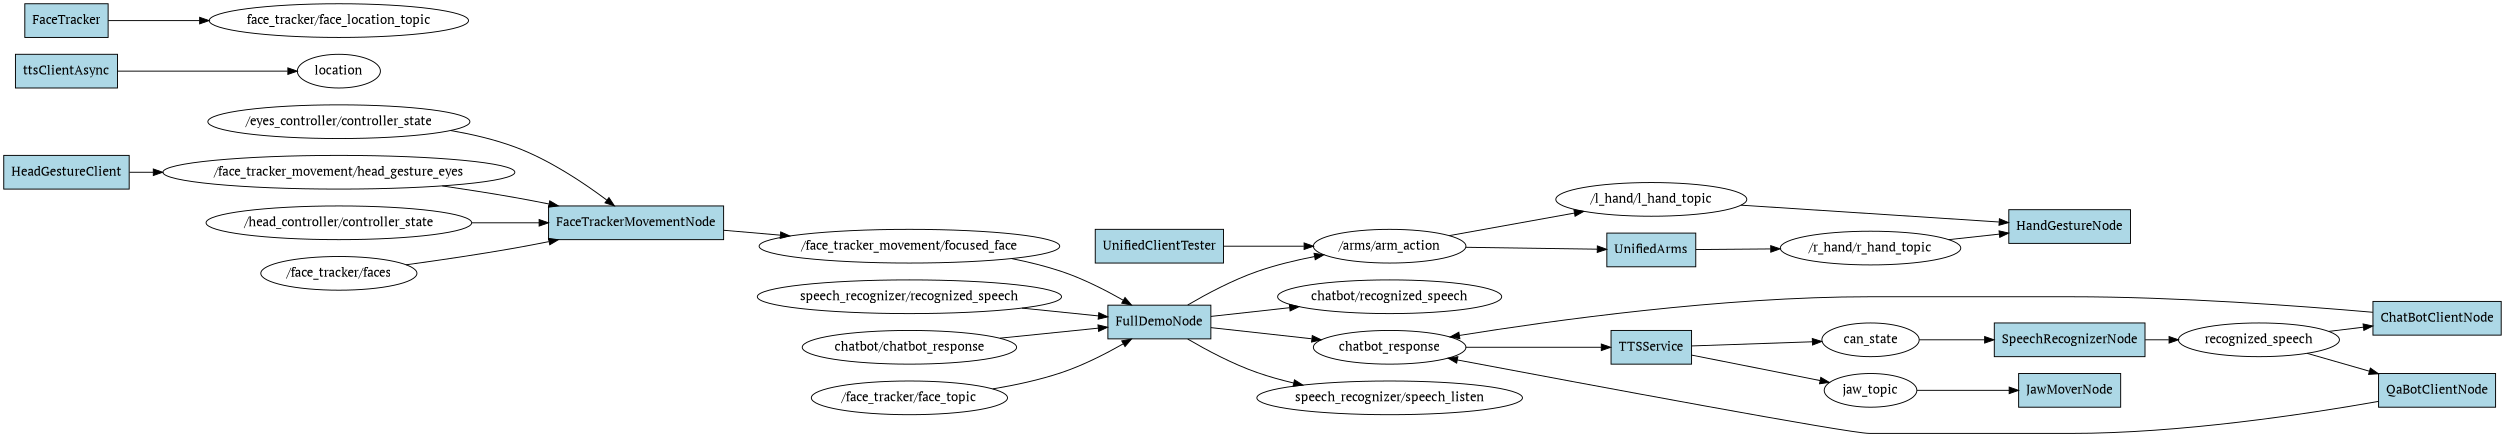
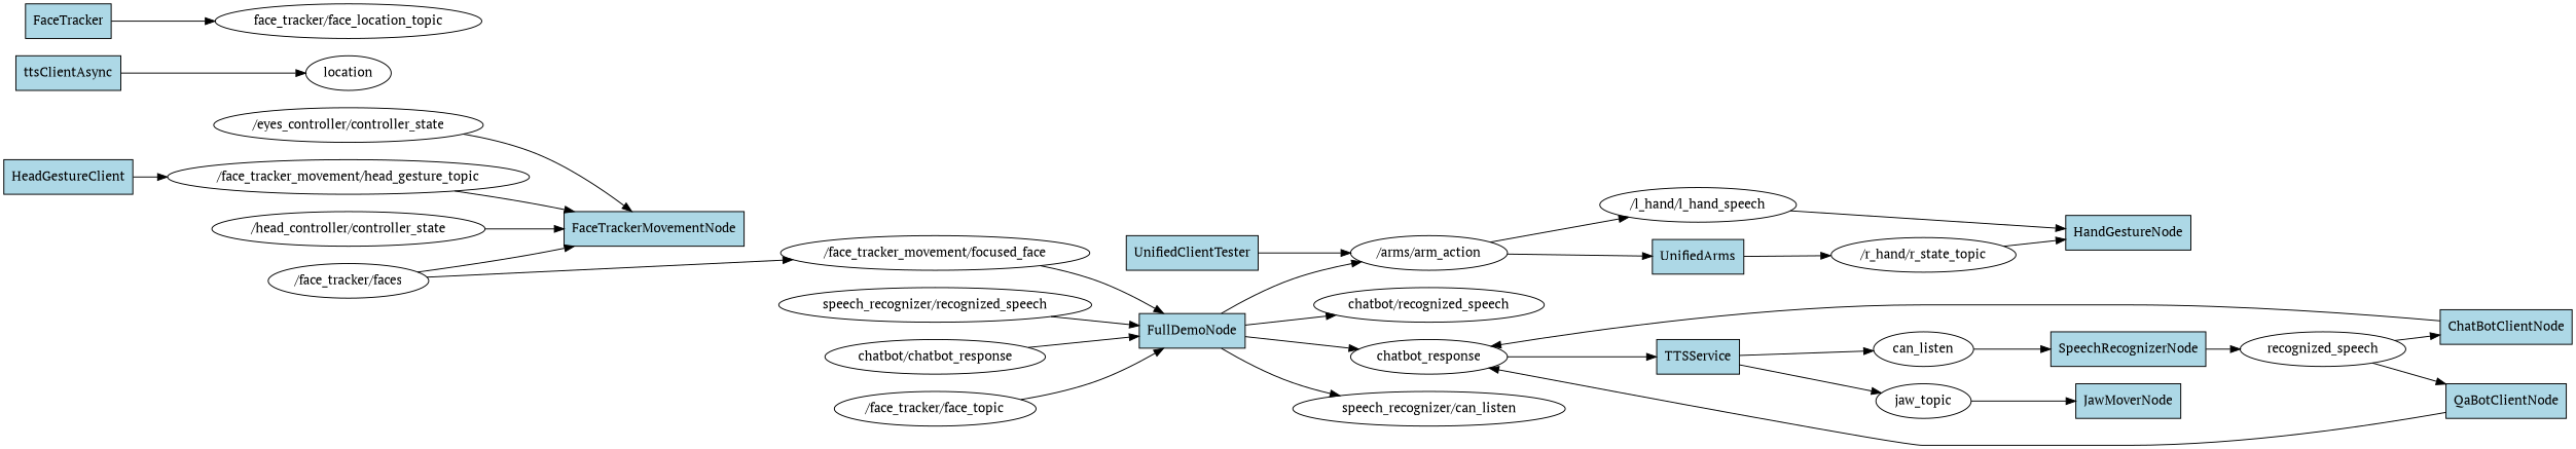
  digraph {
    fontname="PT Serif"
    rankdir=LR
    node [fillcolor=white fontname="PT Serif" shape=ellipse style=filled]
    edge [fontname="PT Serif"]
    UnifiedArms [fillcolor=lightblue shape=box]
    "/arms/arm_action"
-   "/l_hand/l_hand_topic"
-   "/r_hand/r_hand_topic"
+   "/l_hand/l_hand_topic" [label="/l_hand/l_hand_speech"]
+   "/r_hand/r_hand_topic" [label="/r_hand/r_state_topic"]
    FullDemoNode [fillcolor=lightblue shape=box]
    chatbot_response
-   "speech_recognizer/can_listen" [label="speech_recognizer/speech_listen"]
+   "speech_recognizer/can_listen"
    "chatbot/recognized_speech"
    TTSService [fillcolor=lightblue shape=box]
    UnifiedClientTester [fillcolor=lightblue shape=box]
    HandGestureNode [fillcolor=lightblue shape=box]
    FaceTrackerMovementNode [fillcolor=lightblue shape=box]
-   "/face_tracker_movement/head_gesture_topic" [label="/face_tracker_movement/head_gesture_eyes"]
+   "/face_tracker_movement/head_gesture_topic"
    "/face_tracker_movement/focused_face"
    HeadGestureClient [fillcolor=lightblue shape=box]
-   can_listen [label=can_state]
+   can_listen
    jaw_topic
    ChatBotClientNode [fillcolor=lightblue shape=box]
    QaBotClientNode [fillcolor=lightblue shape=box]
    SpeechRecognizerNode [fillcolor=lightblue shape=box]
    JawMoverNode [fillcolor=lightblue shape=box]
    recognized_speech
    n23 [label=location]
    ttsClientAsync [fillcolor=lightblue shape=box]
    "speech_recognizer/recognized_speech"
    "chatbot/chatbot_response"
    "/face_tracker/face_topic"
    FaceTracker [fillcolor=lightblue shape=box]
    "face_tracker/face_location_topic"
    "/face_tracker/faces"
    "/head_controller/controller_state"
    "/eyes_controller/controller_state"
    UnifiedArms -> "/r_hand/r_hand_topic"
    "/arms/arm_action" -> UnifiedArms
    "/arms/arm_action" -> "/l_hand/l_hand_topic"
    "/l_hand/l_hand_topic" -> HandGestureNode
    "/r_hand/r_hand_topic" -> HandGestureNode
    FullDemoNode -> "/arms/arm_action"
    FullDemoNode -> chatbot_response
    FullDemoNode -> "speech_recognizer/can_listen"
    FullDemoNode -> "chatbot/recognized_speech"
    chatbot_response -> TTSService
    TTSService -> can_listen
    TTSService -> jaw_topic
    UnifiedClientTester -> "/arms/arm_action"
-   FaceTrackerMovementNode -> "/face_tracker_movement/focused_face"
+   "/face_tracker/faces" -> "/face_tracker_movement/focused_face"
    "/face_tracker_movement/head_gesture_topic" -> FaceTrackerMovementNode
    "/face_tracker_movement/focused_face" -> FullDemoNode
    HeadGestureClient -> "/face_tracker_movement/head_gesture_topic"
    can_listen -> SpeechRecognizerNode
    jaw_topic -> JawMoverNode
    ChatBotClientNode -> chatbot_response
    QaBotClientNode -> chatbot_response
    SpeechRecognizerNode -> recognized_speech
    recognized_speech -> ChatBotClientNode
    recognized_speech -> QaBotClientNode
    ttsClientAsync -> n23
    "speech_recognizer/recognized_speech" -> FullDemoNode
    "chatbot/chatbot_response" -> FullDemoNode
    "/face_tracker/face_topic" -> FullDemoNode
    FaceTracker -> "face_tracker/face_location_topic"
    "/face_tracker/faces" -> FaceTrackerMovementNode
    "/head_controller/controller_state" -> FaceTrackerMovementNode
    "/eyes_controller/controller_state" -> FaceTrackerMovementNode
  }
